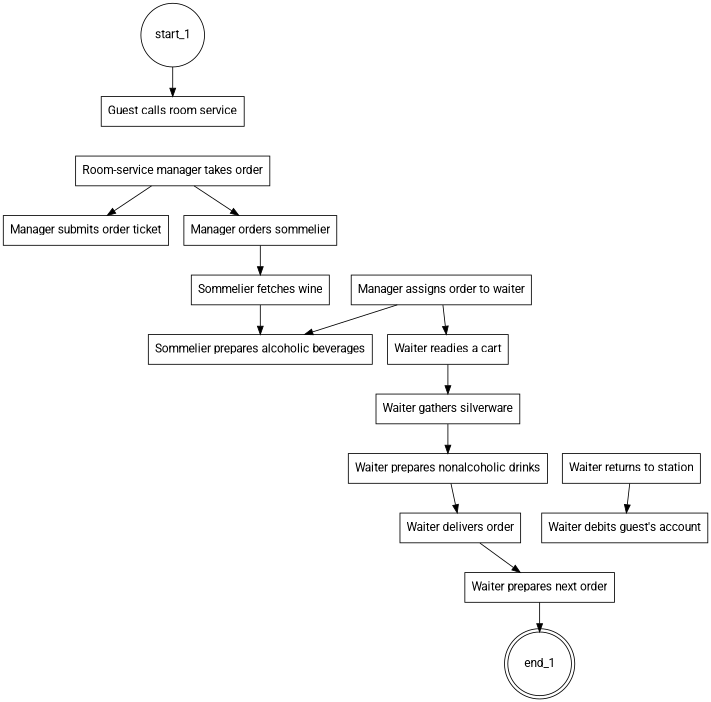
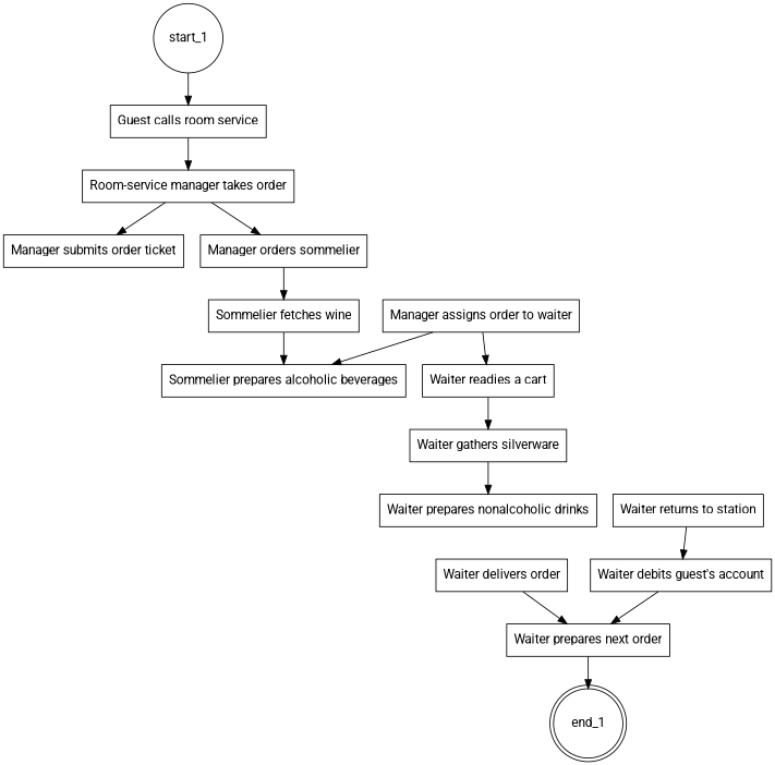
  digraph {
    fontname=Roboto
    node [fontname=Roboto shape=rectangle]
    edge [fontname=Roboto]
    start_1 [shape=circle]
    "Guest calls room service"
    "Room-service manager takes order"
    end_1 [shape=doublecircle]
    "Manager submits order ticket"
    "Manager orders sommelier"
    "Sommelier fetches wine"
    "Sommelier prepares alcoholic beverages"
    "Manager assigns order to waiter"
    "Waiter readies a cart"
    "Waiter gathers silverware"
    "Waiter prepares nonalcoholic drinks"
    "Waiter delivers order"
    "Waiter prepares next order"
    "Waiter returns to station"
    "Waiter debits guest's account"
    start_1 -> "Guest calls room service"
+   "Guest calls room service" -> "Room-service manager takes order"
    "Room-service manager takes order" -> "Manager submits order ticket"
    "Room-service manager takes order" -> "Manager orders sommelier"
    "Manager orders sommelier" -> "Sommelier fetches wine"
    "Sommelier fetches wine" -> "Sommelier prepares alcoholic beverages"
    "Manager assigns order to waiter" -> "Sommelier prepares alcoholic beverages"
    "Manager assigns order to waiter" -> "Waiter readies a cart"
    "Waiter readies a cart" -> "Waiter gathers silverware"
    "Waiter gathers silverware" -> "Waiter prepares nonalcoholic drinks"
-   "Waiter prepares nonalcoholic drinks" -> "Waiter delivers order"
    "Waiter delivers order" -> "Waiter prepares next order"
    "Waiter prepares next order" -> end_1
    "Waiter returns to station" -> "Waiter debits guest's account"
+   "Waiter debits guest's account" -> "Waiter prepares next order"
  }
